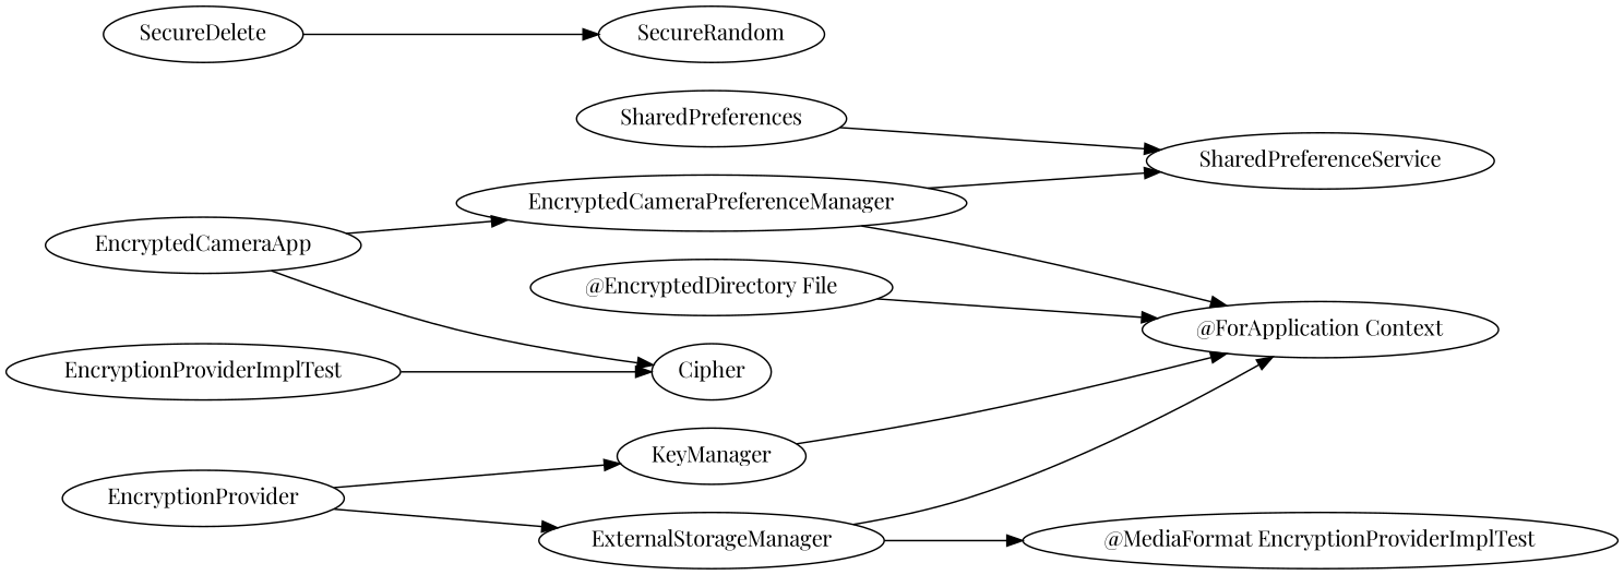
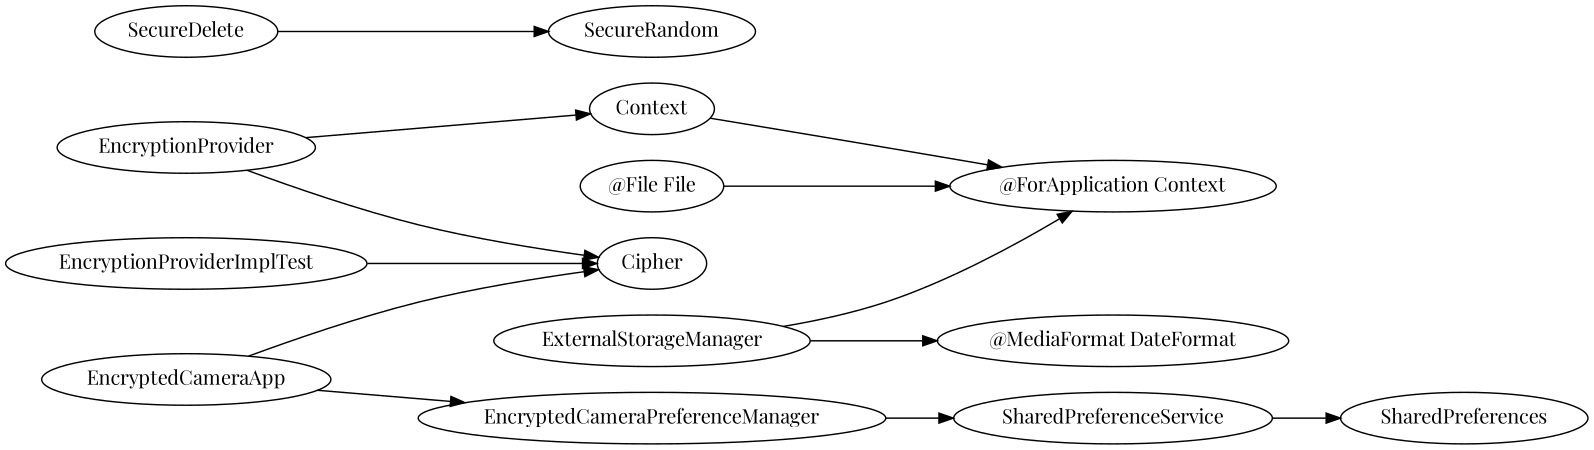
  digraph {
    concentrate=true
    fontname="Playfair Display"
    rankdir=LR
    node [fontname="Playfair Display"]
    edge [fontname="Playfair Display"]
-   n1 [label="@EncryptedDirectory File"]
+   n1 [label="@File File"]
    n2 [label="@ForApplication Context"]
    EncryptedCameraApp
    EncryptedCameraPreferenceManager
    Cipher
-   KeyManager
+   KeyManager [label=Context]
    SharedPreferenceService
    SharedPreferences
    EncryptionProvider
    EncryptionProviderImplTest
    ExternalStorageManager
-   n12 [label="@MediaFormat EncryptionProviderImplTest"]
+   n12 [label="@MediaFormat DateFormat"]
    SecureDelete
    SecureRandom
    n1 -> n2
    EncryptedCameraApp -> EncryptedCameraPreferenceManager
    EncryptedCameraApp -> Cipher
-   EncryptedCameraPreferenceManager -> n2
    EncryptedCameraPreferenceManager -> SharedPreferenceService
    KeyManager -> n2
-   SharedPreferences -> SharedPreferenceService
-   EncryptionProvider -> ExternalStorageManager
+   SharedPreferenceService -> SharedPreferences
+   EncryptionProvider -> Cipher
    EncryptionProvider -> KeyManager
    EncryptionProviderImplTest -> Cipher
    ExternalStorageManager -> n2
    ExternalStorageManager -> n12
    SecureDelete -> SecureRandom
  }
